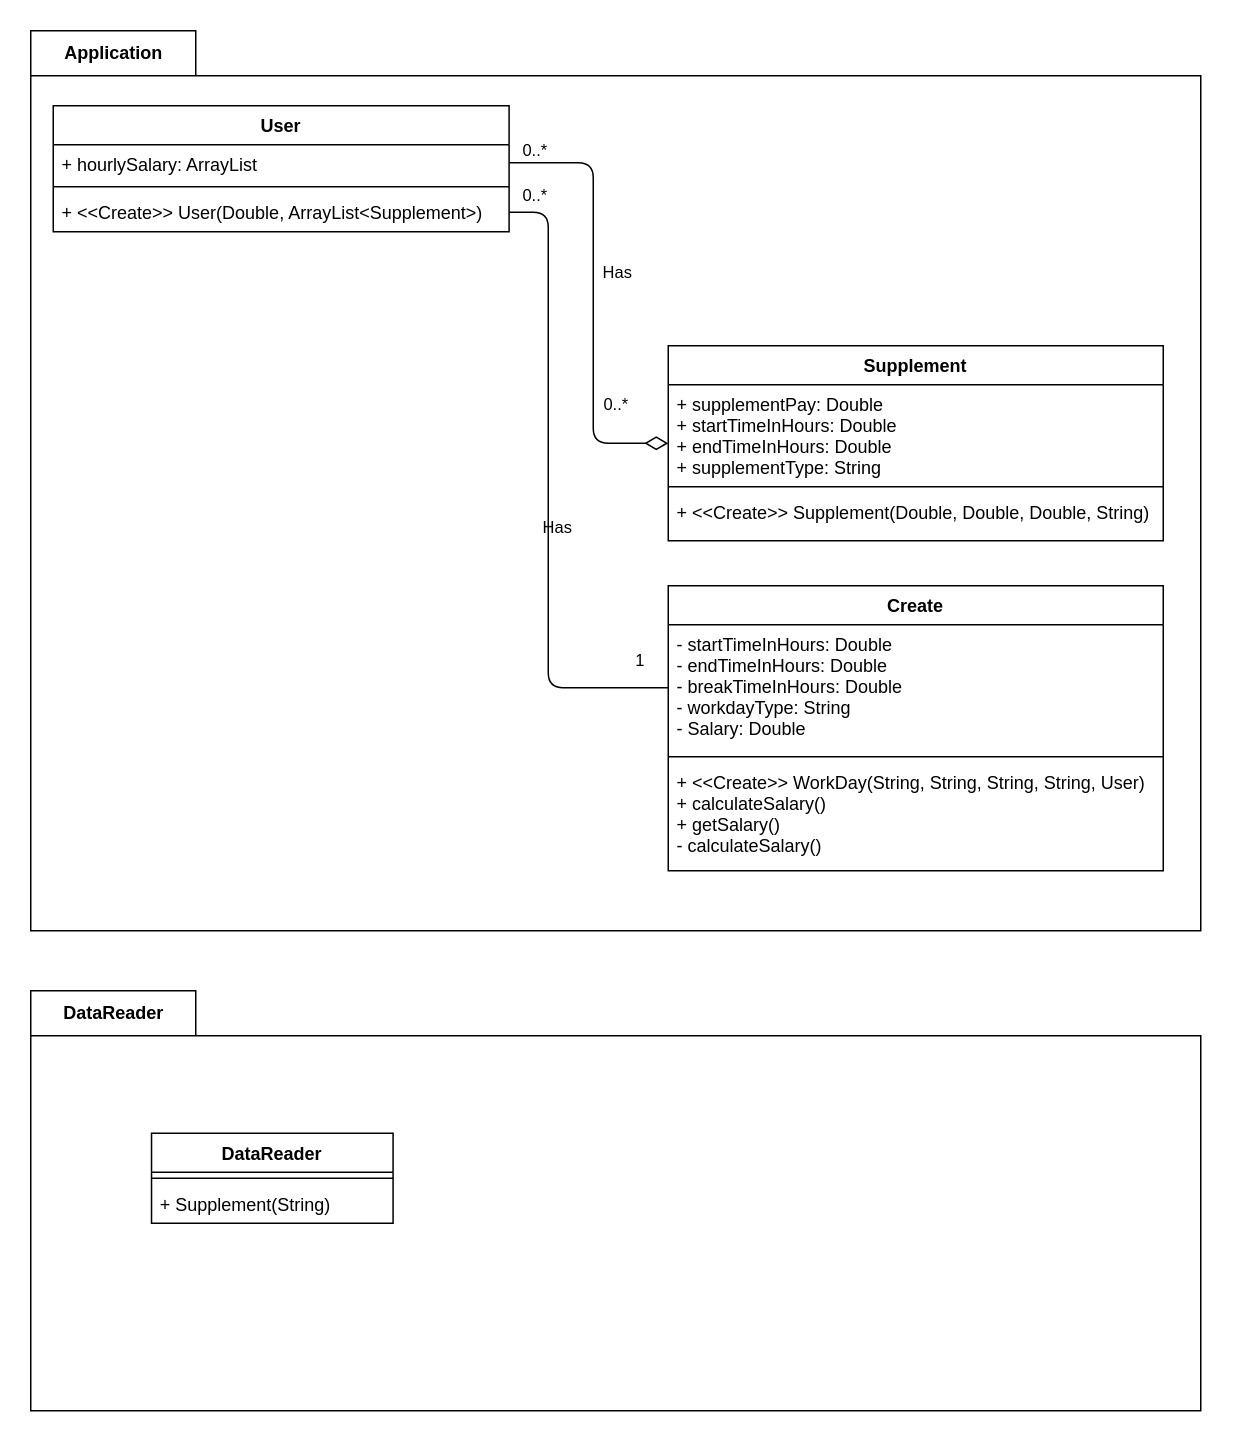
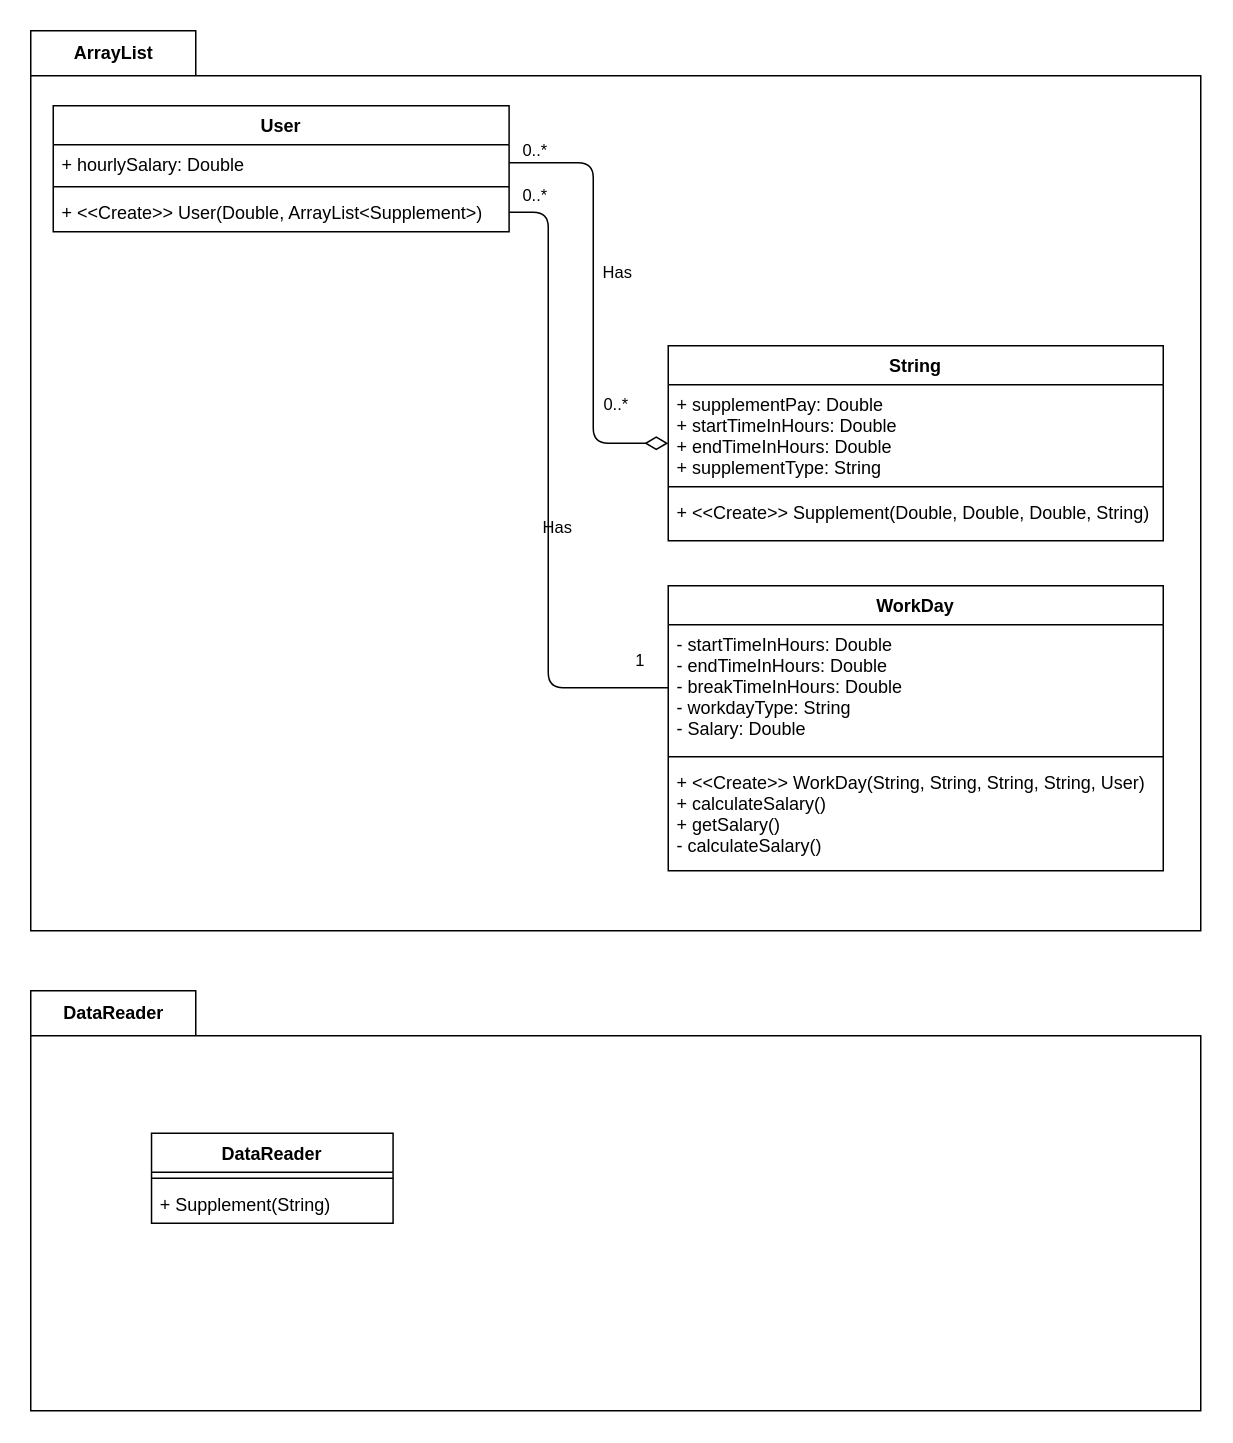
  <mxCell id="0" />
  <mxCell id="1" parent="0" />
- <mxCell id="2" value="Application" style="shape=folder;fontStyle=1;tabWidth=110;tabHeight=30;tabPosition=left;html=1;boundedLbl=1;labelInHeader=1;container=1;collapsible=0;" vertex="1" parent="1"><mxGeometry x="20" y="20" width="780" height="600" as="geometry" /></mxCell>
+ <mxCell id="2" value="ArrayList" style="shape=folder;fontStyle=1;tabWidth=110;tabHeight=30;tabPosition=left;html=1;boundedLbl=1;labelInHeader=1;container=1;collapsible=0;" vertex="1" parent="1"><mxGeometry x="20" y="20" width="780" height="600" as="geometry" /></mxCell>
  <mxCell id="3" value="" style="html=1;strokeColor=none;resizeWidth=1;resizeHeight=1;fillColor=none;part=1;connectable=0;allowArrows=0;deletable=0;" vertex="1" parent="2"><mxGeometry width="800.26" height="518.807" relative="1" as="geometry"><mxPoint y="30" as="offset" /></mxGeometry></mxCell>
  <mxCell id="4" value="0..*" style="edgeLabel;html=1;align=center;verticalAlign=middle;resizable=0;points=[];" vertex="1" connectable="0" parent="2"><mxGeometry x="350.0" y="80.81" as="geometry"><mxPoint x="39" y="168" as="offset" /></mxGeometry></mxCell>
  <mxCell id="5" value="Has" style="edgeLabel;html=1;align=center;verticalAlign=middle;resizable=0;points=[];" vertex="1" connectable="0" parent="2"><mxGeometry x="400" y="190.002" as="geometry"><mxPoint x="-50" y="140" as="offset" /></mxGeometry></mxCell>
- <mxCell id="6" value="Supplement&#10;" style="swimlane;fontStyle=1;align=center;verticalAlign=top;childLayout=stackLayout;horizontal=1;startSize=26;horizontalStack=0;resizeParent=1;resizeParentMax=0;resizeLast=0;collapsible=1;marginBottom=0;" vertex="1" parent="1"><mxGeometry x="445" y="230" width="330" height="130" as="geometry" /></mxCell>
+ <mxCell id="6" value="String&#10;" style="swimlane;fontStyle=1;align=center;verticalAlign=top;childLayout=stackLayout;horizontal=1;startSize=26;horizontalStack=0;resizeParent=1;resizeParentMax=0;resizeLast=0;collapsible=1;marginBottom=0;" vertex="1" parent="1"><mxGeometry x="445" y="230" width="330" height="130" as="geometry" /></mxCell>
  <mxCell id="7" value="+ supplementPay: Double&#10;+ startTimeInHours: Double&#10;+ endTimeInHours: Double&#10;+ supplementType: String" style="text;strokeColor=none;fillColor=none;align=left;verticalAlign=top;spacingLeft=4;spacingRight=4;overflow=hidden;rotatable=0;points=[[0,0.5],[1,0.5]];portConstraint=eastwest;" vertex="1" parent="6"><mxGeometry y="26" width="330" height="64" as="geometry" /></mxCell>
  <mxCell id="8" value="" style="line;strokeWidth=1;fillColor=none;align=left;verticalAlign=middle;spacingTop=-1;spacingLeft=3;spacingRight=3;rotatable=0;labelPosition=right;points=[];portConstraint=eastwest;strokeColor=inherit;" vertex="1" parent="6"><mxGeometry y="90" width="330" height="8" as="geometry" /></mxCell>
  <mxCell id="9" value="+ &lt;&lt;Create&gt;&gt; Supplement(Double, Double, Double, String)" style="text;strokeColor=none;fillColor=none;align=left;verticalAlign=top;spacingLeft=4;spacingRight=4;overflow=hidden;rotatable=0;points=[[0,0.5],[1,0.5]];portConstraint=eastwest;" vertex="1" parent="6"><mxGeometry y="98" width="330" height="32" as="geometry" /></mxCell>
  <mxCell id="10" style="edgeStyle=none;html=1;exitX=1;exitY=0.5;exitDx=0;exitDy=0;endArrow=diamondThin;endFill=0;strokeWidth=1;endSize=13;" edge="1" parent="1" source="14" target="6"><mxGeometry relative="1" as="geometry"><mxPoint x="435" y="113" as="targetPoint" /><Array as="points"><mxPoint x="395" y="108" /><mxPoint x="395" y="295" /></Array></mxGeometry></mxCell>
  <mxCell id="11" value="0..*" style="edgeLabel;html=1;align=center;verticalAlign=middle;resizable=0;points=[];" vertex="1" connectable="0" parent="10"><mxGeometry x="-0.555" y="2" relative="1" as="geometry"><mxPoint x="-42" y="-17" as="offset" /></mxGeometry></mxCell>
  <mxCell id="12" value="Has" style="edgeLabel;html=1;align=center;verticalAlign=middle;resizable=0;points=[];" vertex="1" connectable="0" parent="10"><mxGeometry x="-0.075" relative="1" as="geometry"><mxPoint x="15" y="-7" as="offset" /></mxGeometry></mxCell>
  <mxCell id="13" value="User" style="swimlane;fontStyle=1;align=center;verticalAlign=top;childLayout=stackLayout;horizontal=1;startSize=26;horizontalStack=0;resizeParent=1;resizeParentMax=0;resizeLast=0;collapsible=1;marginBottom=0;" vertex="1" parent="1"><mxGeometry x="35" y="70" width="303.9" height="84" as="geometry" /></mxCell>
- <mxCell id="14" value="+ hourlySalary: ArrayList" style="text;strokeColor=none;fillColor=none;align=left;verticalAlign=top;spacingLeft=4;spacingRight=4;overflow=hidden;rotatable=0;points=[[0,0.5],[1,0.5]];portConstraint=eastwest;" vertex="1" parent="13"><mxGeometry y="26" width="303.9" height="24" as="geometry" /></mxCell>
+ <mxCell id="14" value="+ hourlySalary: Double" style="text;strokeColor=none;fillColor=none;align=left;verticalAlign=top;spacingLeft=4;spacingRight=4;overflow=hidden;rotatable=0;points=[[0,0.5],[1,0.5]];portConstraint=eastwest;" vertex="1" parent="13"><mxGeometry y="26" width="303.9" height="24" as="geometry" /></mxCell>
  <mxCell id="15" value="" style="line;strokeWidth=1;fillColor=none;align=left;verticalAlign=middle;spacingTop=-1;spacingLeft=3;spacingRight=3;rotatable=0;labelPosition=right;points=[];portConstraint=eastwest;strokeColor=inherit;" vertex="1" parent="13"><mxGeometry y="50" width="303.9" height="8" as="geometry" /></mxCell>
  <mxCell id="16" value="+ &lt;&lt;Create&gt;&gt; User(Double, ArrayList&lt;Supplement&gt;)" style="text;strokeColor=none;fillColor=none;align=left;verticalAlign=top;spacingLeft=4;spacingRight=4;overflow=hidden;rotatable=0;points=[[0,0.5],[1,0.5]];portConstraint=eastwest;" vertex="1" parent="13"><mxGeometry y="58" width="303.9" height="26" as="geometry" /></mxCell>
  <mxCell id="17" style="edgeStyle=none;html=1;entryX=0;entryY=0.5;entryDx=0;entryDy=0;strokeWidth=1;endArrow=none;endFill=0;endSize=13;exitX=1;exitY=0.5;exitDx=0;exitDy=0;" edge="1" parent="1" source="16" target="26"><mxGeometry relative="1" as="geometry"><Array as="points"><mxPoint x="365" y="141" /><mxPoint x="365" y="458" /></Array></mxGeometry></mxCell>
  <mxCell id="18" value="0..*" style="edgeLabel;html=1;align=center;verticalAlign=middle;resizable=0;points=[];" vertex="1" connectable="0" parent="17"><mxGeometry x="-0.539" y="-2" relative="1" as="geometry"><mxPoint x="-8" y="-83" as="offset" /></mxGeometry></mxCell>
  <mxCell id="19" value="1" style="edgeLabel;html=1;align=center;verticalAlign=middle;resizable=0;points=[];" vertex="1" connectable="0" parent="17"><mxGeometry x="-0.155" y="2" relative="1" as="geometry"><mxPoint x="58" y="146" as="offset" /></mxGeometry></mxCell>
  <mxCell id="20" value="DataReader" style="shape=folder;fontStyle=1;tabWidth=110;tabHeight=30;tabPosition=left;html=1;boundedLbl=1;labelInHeader=1;container=1;collapsible=0;" vertex="1" parent="1"><mxGeometry x="20" y="660" width="780" height="280" as="geometry" /></mxCell>
  <mxCell id="21" value="" style="html=1;strokeColor=none;resizeWidth=1;resizeHeight=1;fillColor=none;part=1;connectable=0;allowArrows=0;deletable=0;" vertex="1" parent="20"><mxGeometry width="780.0" height="196" relative="1" as="geometry"><mxPoint y="30" as="offset" /></mxGeometry></mxCell>
  <mxCell id="22" value="DataReader" style="swimlane;fontStyle=1;align=center;verticalAlign=top;childLayout=stackLayout;horizontal=1;startSize=26;horizontalStack=0;resizeParent=1;resizeParentMax=0;resizeLast=0;collapsible=1;marginBottom=0;" vertex="1" parent="20"><mxGeometry x="80.516" y="95" width="161.032" height="60" as="geometry" /></mxCell>
  <mxCell id="23" value="" style="line;strokeWidth=1;fillColor=none;align=left;verticalAlign=middle;spacingTop=-1;spacingLeft=3;spacingRight=3;rotatable=0;labelPosition=right;points=[];portConstraint=eastwest;strokeColor=inherit;" vertex="1" parent="22"><mxGeometry y="26" width="161.032" height="8" as="geometry" /></mxCell>
  <mxCell id="24" value="+ Supplement(String)" style="text;strokeColor=none;fillColor=none;align=left;verticalAlign=top;spacingLeft=4;spacingRight=4;overflow=hidden;rotatable=0;points=[[0,0.5],[1,0.5]];portConstraint=eastwest;" vertex="1" parent="22"><mxGeometry y="34" width="161.032" height="26" as="geometry" /></mxCell>
- <mxCell id="25" value="Create" style="swimlane;fontStyle=1;align=center;verticalAlign=top;childLayout=stackLayout;horizontal=1;startSize=26;horizontalStack=0;resizeParent=1;resizeParentMax=0;resizeLast=0;collapsible=1;marginBottom=0;" vertex="1" parent="1"><mxGeometry x="445" y="390" width="330" height="190" as="geometry" /></mxCell>
+ <mxCell id="25" value="WorkDay" style="swimlane;fontStyle=1;align=center;verticalAlign=top;childLayout=stackLayout;horizontal=1;startSize=26;horizontalStack=0;resizeParent=1;resizeParentMax=0;resizeLast=0;collapsible=1;marginBottom=0;" vertex="1" parent="1"><mxGeometry x="445" y="390" width="330" height="190" as="geometry" /></mxCell>
  <mxCell id="26" value="- startTimeInHours: Double&#10;- endTimeInHours: Double&#10;- breakTimeInHours: Double&#10;- workdayType: String&#10;- Salary: Double " style="text;strokeColor=none;fillColor=none;align=left;verticalAlign=top;spacingLeft=4;spacingRight=4;overflow=hidden;rotatable=0;points=[[0,0.5],[1,0.5]];portConstraint=eastwest;" vertex="1" parent="25"><mxGeometry y="26" width="330" height="84" as="geometry" /></mxCell>
  <mxCell id="27" value="" style="line;strokeWidth=1;fillColor=none;align=left;verticalAlign=middle;spacingTop=-1;spacingLeft=3;spacingRight=3;rotatable=0;labelPosition=right;points=[];portConstraint=eastwest;strokeColor=inherit;" vertex="1" parent="25"><mxGeometry y="110" width="330" height="8" as="geometry" /></mxCell>
  <mxCell id="28" value="+ &lt;&lt;Create&gt;&gt; WorkDay(String, String, String, String, User)&#10;+ calculateSalary()&#10;+ getSalary()&#10;- calculateSalary()" style="text;strokeColor=none;fillColor=none;align=left;verticalAlign=top;spacingLeft=4;spacingRight=4;overflow=hidden;rotatable=0;points=[[0,0.5],[1,0.5]];portConstraint=eastwest;" vertex="1" parent="25"><mxGeometry y="118" width="330" height="72" as="geometry" /></mxCell>
